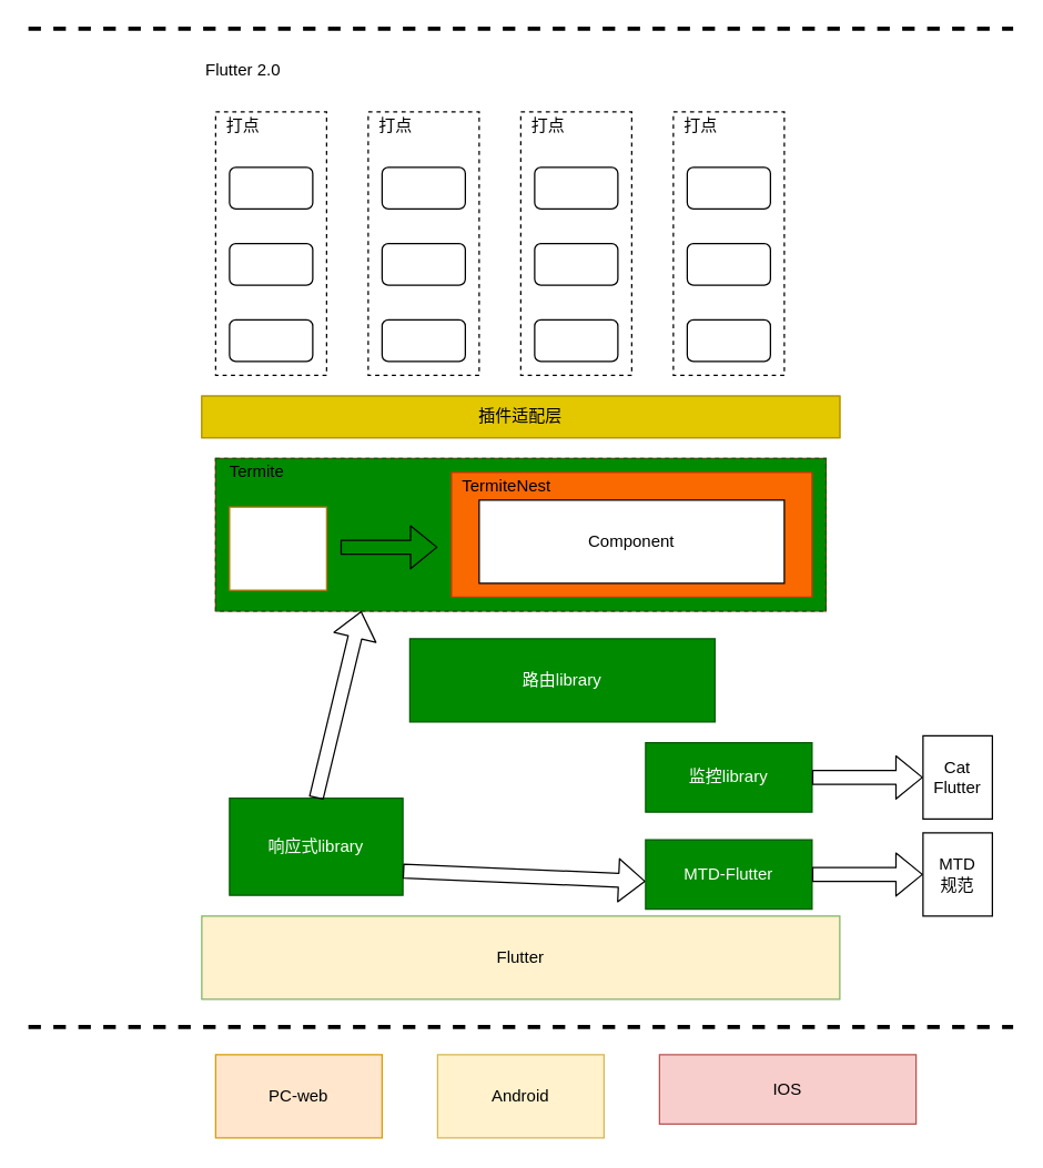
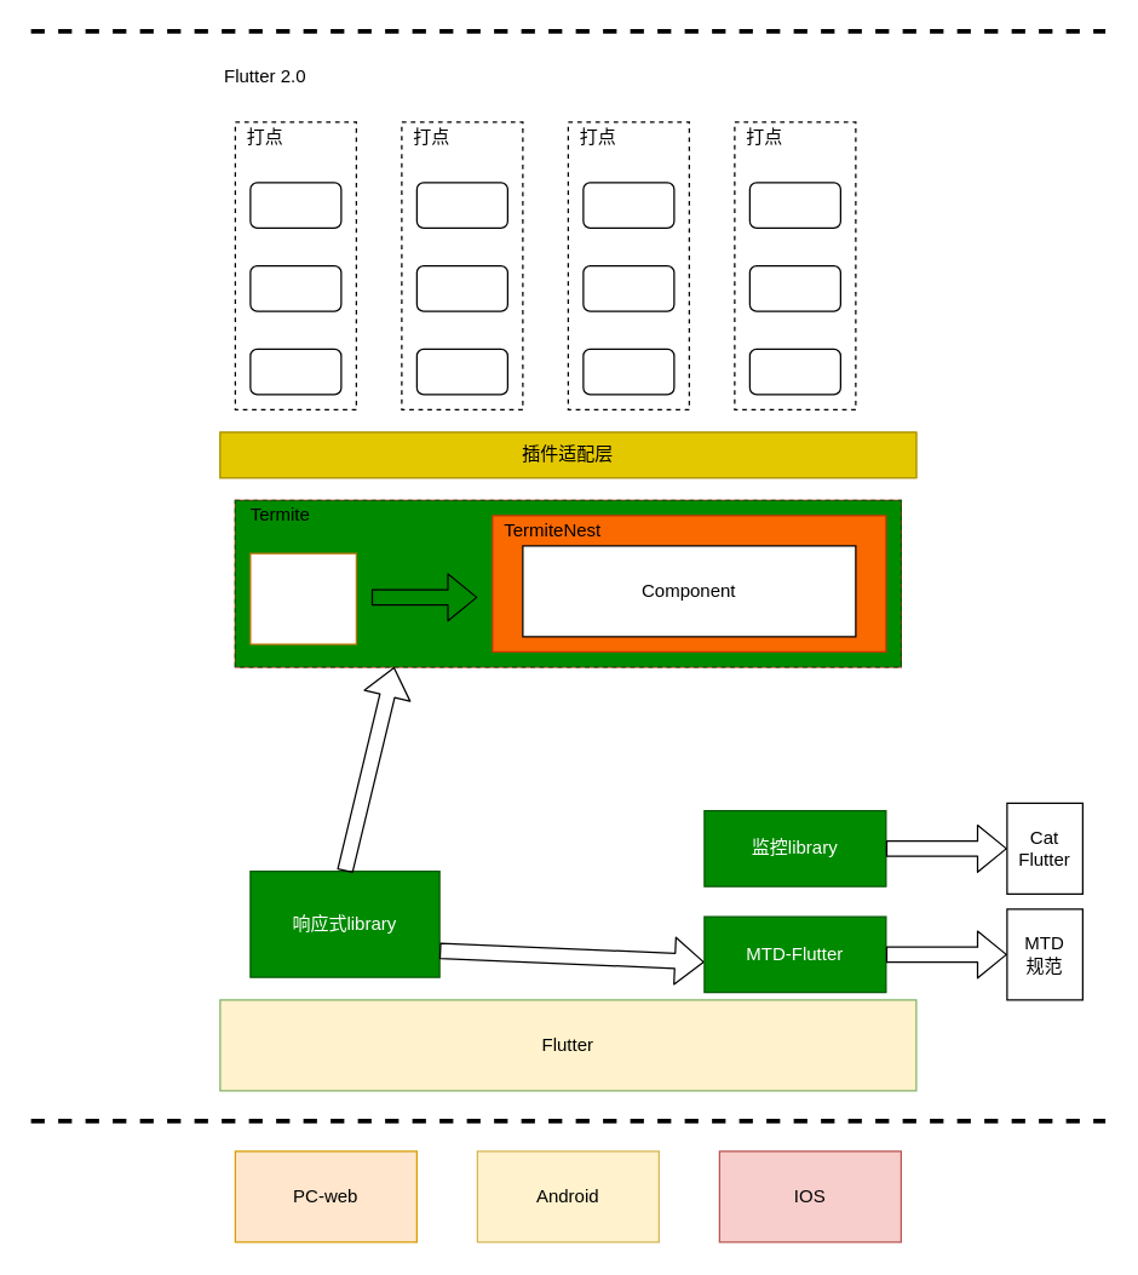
  <mxCell id="0" />
  <mxCell id="1" parent="0" />
  <mxCell id="2" value="PC-web" style="rounded=0;whiteSpace=wrap;html=1;fillColor=#ffe6cc;strokeColor=#d79b00;" vertex="1" parent="1"><mxGeometry x="155" y="760" width="120" height="60" as="geometry" /></mxCell>
  <mxCell id="3" value="Android" style="rounded=0;whiteSpace=wrap;html=1;fillColor=#fff2cc;strokeColor=#d6b656;" vertex="1" parent="1"><mxGeometry x="315" y="760" width="120" height="60" as="geometry" /></mxCell>
- <mxCell id="4" value="IOS" style="rounded=0;whiteSpace=wrap;html=1;fillColor=#f8cecc;strokeColor=#b85450;" vertex="1" parent="1"><mxGeometry x="475" y="760" width="185" height="50" as="geometry" /></mxCell>
+ <mxCell id="4" value="IOS" style="rounded=0;whiteSpace=wrap;html=1;fillColor=#f8cecc;strokeColor=#b85450;" vertex="1" parent="1"><mxGeometry x="475" y="760" width="120" height="60" as="geometry" /></mxCell>
  <mxCell id="5" value="" style="endArrow=none;html=1;strokeWidth=3;dashed=1;" edge="1" parent="1"><mxGeometry width="50" height="50" relative="1" as="geometry"><mxPoint x="20" y="740" as="sourcePoint" /><mxPoint x="730" y="740" as="targetPoint" /></mxGeometry></mxCell>
  <mxCell id="6" value="响应式library" style="rounded=0;whiteSpace=wrap;html=1;fillColor=#008a00;strokeColor=#005700;fontColor=#ffffff;" vertex="1" parent="1"><mxGeometry x="165" y="575" width="125" height="70" as="geometry" /></mxCell>
- <mxCell id="7" value="路由library" style="rounded=0;whiteSpace=wrap;html=1;fillColor=#008a00;strokeColor=#005700;fontColor=#ffffff;" vertex="1" parent="1"><mxGeometry x="295" y="460" width="220" height="60" as="geometry" /></mxCell>
  <mxCell id="8" value="" style="group" vertex="1" connectable="0" parent="1"><mxGeometry x="155" y="80" width="80" height="190" as="geometry" /></mxCell>
  <mxCell id="9" value="" style="rounded=0;whiteSpace=wrap;html=1;dashed=1;" vertex="1" parent="8"><mxGeometry width="80" height="190" as="geometry" /></mxCell>
  <mxCell id="10" value="" style="rounded=1;whiteSpace=wrap;html=1;" vertex="1" parent="8"><mxGeometry x="10" y="150" width="60" height="30" as="geometry" /></mxCell>
  <mxCell id="11" value="" style="rounded=1;whiteSpace=wrap;html=1;" vertex="1" parent="8"><mxGeometry x="10" y="95" width="60" height="30" as="geometry" /></mxCell>
  <mxCell id="12" value="" style="rounded=1;whiteSpace=wrap;html=1;" vertex="1" parent="8"><mxGeometry x="10" y="40" width="60" height="30" as="geometry" /></mxCell>
  <mxCell id="13" value="打点" style="text;html=1;strokeColor=none;fillColor=none;align=center;verticalAlign=middle;whiteSpace=wrap;rounded=0;" vertex="1" parent="8"><mxGeometry width="40" height="20" as="geometry" /></mxCell>
  <mxCell id="14" value="" style="endArrow=none;html=1;strokeWidth=3;dashed=1;" edge="1" parent="1"><mxGeometry width="50" height="50" relative="1" as="geometry"><mxPoint x="20" y="20" as="sourcePoint" /><mxPoint x="730" y="20" as="targetPoint" /></mxGeometry></mxCell>
  <mxCell id="15" value="Flutter" style="rounded=0;whiteSpace=wrap;html=1;fillColor=#fff2cc;strokeColor=#82b366;" vertex="1" parent="1"><mxGeometry x="145" y="660" width="460" height="60" as="geometry" /></mxCell>
  <mxCell id="16" value="" style="group" vertex="1" connectable="0" parent="1"><mxGeometry x="265" y="80" width="80" height="190" as="geometry" /></mxCell>
  <mxCell id="17" value="" style="group" vertex="1" connectable="0" parent="16"><mxGeometry width="80" height="190" as="geometry" /></mxCell>
  <mxCell id="18" value="" style="rounded=0;whiteSpace=wrap;html=1;dashed=1;" vertex="1" parent="17"><mxGeometry width="80" height="190" as="geometry" /></mxCell>
  <mxCell id="19" value="" style="rounded=1;whiteSpace=wrap;html=1;" vertex="1" parent="17"><mxGeometry x="10" y="150" width="60" height="30" as="geometry" /></mxCell>
  <mxCell id="20" value="" style="rounded=1;whiteSpace=wrap;html=1;" vertex="1" parent="17"><mxGeometry x="10" y="95" width="60" height="30" as="geometry" /></mxCell>
  <mxCell id="21" value="" style="rounded=1;whiteSpace=wrap;html=1;" vertex="1" parent="17"><mxGeometry x="10" y="40" width="60" height="30" as="geometry" /></mxCell>
  <mxCell id="22" value="打点" style="text;html=1;strokeColor=none;fillColor=none;align=center;verticalAlign=middle;whiteSpace=wrap;rounded=0;" vertex="1" parent="17"><mxGeometry width="40" height="20" as="geometry" /></mxCell>
  <mxCell id="23" value="" style="group" vertex="1" connectable="0" parent="1"><mxGeometry x="375" y="80" width="80" height="190" as="geometry" /></mxCell>
  <mxCell id="24" value="" style="rounded=0;whiteSpace=wrap;html=1;dashed=1;" vertex="1" parent="23"><mxGeometry width="80" height="190" as="geometry" /></mxCell>
  <mxCell id="25" value="" style="rounded=1;whiteSpace=wrap;html=1;" vertex="1" parent="23"><mxGeometry x="10" y="150" width="60" height="30" as="geometry" /></mxCell>
  <mxCell id="26" value="" style="rounded=1;whiteSpace=wrap;html=1;" vertex="1" parent="23"><mxGeometry x="10" y="95" width="60" height="30" as="geometry" /></mxCell>
  <mxCell id="27" value="" style="rounded=1;whiteSpace=wrap;html=1;" vertex="1" parent="23"><mxGeometry x="10" y="40" width="60" height="30" as="geometry" /></mxCell>
  <mxCell id="28" value="打点" style="text;html=1;strokeColor=none;fillColor=none;align=center;verticalAlign=middle;whiteSpace=wrap;rounded=0;" vertex="1" parent="23"><mxGeometry width="40" height="20" as="geometry" /></mxCell>
  <mxCell id="29" value="" style="group" vertex="1" connectable="0" parent="1"><mxGeometry x="485" y="80" width="80" height="190" as="geometry" /></mxCell>
  <mxCell id="30" value="" style="rounded=0;whiteSpace=wrap;html=1;dashed=1;" vertex="1" parent="29"><mxGeometry width="80" height="190" as="geometry" /></mxCell>
  <mxCell id="31" value="" style="rounded=1;whiteSpace=wrap;html=1;" vertex="1" parent="29"><mxGeometry x="10" y="150" width="60" height="30" as="geometry" /></mxCell>
  <mxCell id="32" value="" style="rounded=1;whiteSpace=wrap;html=1;" vertex="1" parent="29"><mxGeometry x="10" y="95" width="60" height="30" as="geometry" /></mxCell>
  <mxCell id="33" value="" style="rounded=1;whiteSpace=wrap;html=1;" vertex="1" parent="29"><mxGeometry x="10" y="40" width="60" height="30" as="geometry" /></mxCell>
  <mxCell id="34" value="打点" style="text;html=1;strokeColor=none;fillColor=none;align=center;verticalAlign=middle;whiteSpace=wrap;rounded=0;" vertex="1" parent="29"><mxGeometry width="40" height="20" as="geometry" /></mxCell>
  <mxCell id="35" value="Flutter 2.0" style="text;html=1;strokeColor=none;fillColor=none;align=center;verticalAlign=middle;whiteSpace=wrap;rounded=0;" vertex="1" parent="1"><mxGeometry x="135" y="40" width="80" height="20" as="geometry" /></mxCell>
  <mxCell id="36" value="" style="group;fillColor=#e3c800;strokeColor=#B09500;fontColor=#ffffff;" vertex="1" connectable="0" parent="1"><mxGeometry x="145" y="285" width="460" height="30" as="geometry" /></mxCell>
  <mxCell id="37" value="" style="rounded=0;whiteSpace=wrap;html=1;fillColor=#e3c800;strokeColor=#B09500;fontColor=#ffffff;" vertex="1" parent="36"><mxGeometry width="460" height="30" as="geometry" /></mxCell>
  <mxCell id="38" value="插件适配层" style="text;html=1;strokeColor=none;fillColor=none;align=center;verticalAlign=middle;whiteSpace=wrap;rounded=0;" vertex="1" parent="36"><mxGeometry x="195" y="5" width="70" height="20" as="geometry" /></mxCell>
  <mxCell id="39" value="" style="group" vertex="1" connectable="0" parent="1"><mxGeometry x="155" y="350" width="440" height="110" as="geometry" /></mxCell>
  <mxCell id="40" value="" style="group" vertex="1" connectable="0" parent="39"><mxGeometry width="440" height="110" as="geometry" /></mxCell>
  <mxCell id="41" value="" style="group;fillColor=#e51400;strokeColor=#B20000;fontColor=#ffffff;" vertex="1" connectable="0" parent="40"><mxGeometry y="-20" width="440" height="110" as="geometry" /></mxCell>
  <mxCell id="42" value="" style="rounded=0;whiteSpace=wrap;html=1;dashed=1;fillColor=#008a00;strokeColor=#005700;fontColor=#ffffff;" vertex="1" parent="41"><mxGeometry width="440" height="110" as="geometry" /></mxCell>
  <mxCell id="43" value="" style="shape=flexArrow;endArrow=classic;html=1;" edge="1" parent="41"><mxGeometry width="50" height="50" relative="1" as="geometry"><mxPoint x="90" y="64" as="sourcePoint" /><mxPoint x="160" y="64" as="targetPoint" /></mxGeometry></mxCell>
  <mxCell id="44" value="State" style="rounded=0;whiteSpace=wrap;html=1;fillColor=#ffffff;strokeColor=#BD7000;fontColor=#ffffff;" vertex="1" parent="41"><mxGeometry x="10" y="35" width="70" height="60" as="geometry" /></mxCell>
  <mxCell id="45" value="Termite" style="text;html=1;strokeColor=none;fillColor=none;align=center;verticalAlign=middle;whiteSpace=wrap;rounded=0;" vertex="1" parent="41"><mxGeometry x="10" width="40" height="20" as="geometry" /></mxCell>
  <mxCell id="46" value="" style="rounded=0;whiteSpace=wrap;html=1;fillColor=#fa6800;strokeColor=#C73500;fontColor=#ffffff;" vertex="1" parent="41"><mxGeometry x="170" y="10" width="260" height="90" as="geometry" /></mxCell>
  <mxCell id="47" value="TermiteNest" style="text;html=1;strokeColor=none;fillColor=none;align=center;verticalAlign=middle;whiteSpace=wrap;rounded=0;" vertex="1" parent="41"><mxGeometry x="190" y="10" width="40" height="20" as="geometry" /></mxCell>
  <mxCell id="48" value="Component" style="rounded=0;whiteSpace=wrap;html=1;" vertex="1" parent="41"><mxGeometry x="190" y="30" width="220" height="60" as="geometry" /></mxCell>
  <mxCell id="49" value="" style="shape=flexArrow;endArrow=classic;html=1;strokeWidth=1;exitX=1;exitY=0.75;exitDx=0;exitDy=0;entryX=0;entryY=0.6;entryDx=0;entryDy=0;entryPerimeter=0;" edge="1" parent="1" source="6" target="56"><mxGeometry width="50" height="50" relative="1" as="geometry"><mxPoint x="725" y="730" as="sourcePoint" /><mxPoint x="775" y="680" as="targetPoint" /></mxGeometry></mxCell>
  <mxCell id="50" value="" style="shape=flexArrow;endArrow=classic;html=1;exitX=0.5;exitY=0;exitDx=0;exitDy=0;" edge="1" parent="1" source="6"><mxGeometry width="50" height="50" relative="1" as="geometry"><mxPoint x="385" y="580" as="sourcePoint" /><mxPoint x="260" y="440" as="targetPoint" /></mxGeometry></mxCell>
  <mxCell id="51" value="" style="group" vertex="1" connectable="0" parent="1"><mxGeometry x="465" y="530" width="250" height="60" as="geometry" /></mxCell>
  <mxCell id="52" value="监控library" style="rounded=0;whiteSpace=wrap;html=1;fillColor=#008a00;strokeColor=#005700;fontColor=#ffffff;" vertex="1" parent="51"><mxGeometry y="5" width="120" height="50" as="geometry" /></mxCell>
  <mxCell id="53" value="Cat&lt;br&gt;Flutter" style="rounded=0;whiteSpace=wrap;html=1;" vertex="1" parent="51"><mxGeometry x="200" width="50" height="60" as="geometry" /></mxCell>
  <mxCell id="54" value="" style="shape=flexArrow;endArrow=classic;html=1;strokeWidth=1;exitX=1;exitY=0.5;exitDx=0;exitDy=0;entryX=0;entryY=0.5;entryDx=0;entryDy=0;" edge="1" parent="51" source="52" target="53"><mxGeometry width="50" height="50" relative="1" as="geometry"><mxPoint x="260" y="-25" as="sourcePoint" /><mxPoint x="310" y="-75" as="targetPoint" /></mxGeometry></mxCell>
  <mxCell id="55" value="" style="group" vertex="1" connectable="0" parent="1"><mxGeometry x="465" y="600" width="250" height="60" as="geometry" /></mxCell>
  <mxCell id="56" value="MTD-Flutter" style="rounded=0;whiteSpace=wrap;html=1;fillColor=#008a00;strokeColor=#005700;fontColor=#ffffff;" vertex="1" parent="55"><mxGeometry y="5" width="120" height="50" as="geometry" /></mxCell>
  <mxCell id="57" value="MTD&lt;br&gt;规范" style="rounded=0;whiteSpace=wrap;html=1;" vertex="1" parent="55"><mxGeometry x="200" width="50" height="60" as="geometry" /></mxCell>
  <mxCell id="58" value="" style="shape=flexArrow;endArrow=classic;html=1;strokeWidth=1;exitX=1;exitY=0.5;exitDx=0;exitDy=0;" edge="1" parent="55" source="56" target="57"><mxGeometry width="50" height="50" relative="1" as="geometry"><mxPoint x="260" y="65" as="sourcePoint" /><mxPoint x="310" y="15" as="targetPoint" /></mxGeometry></mxCell>
